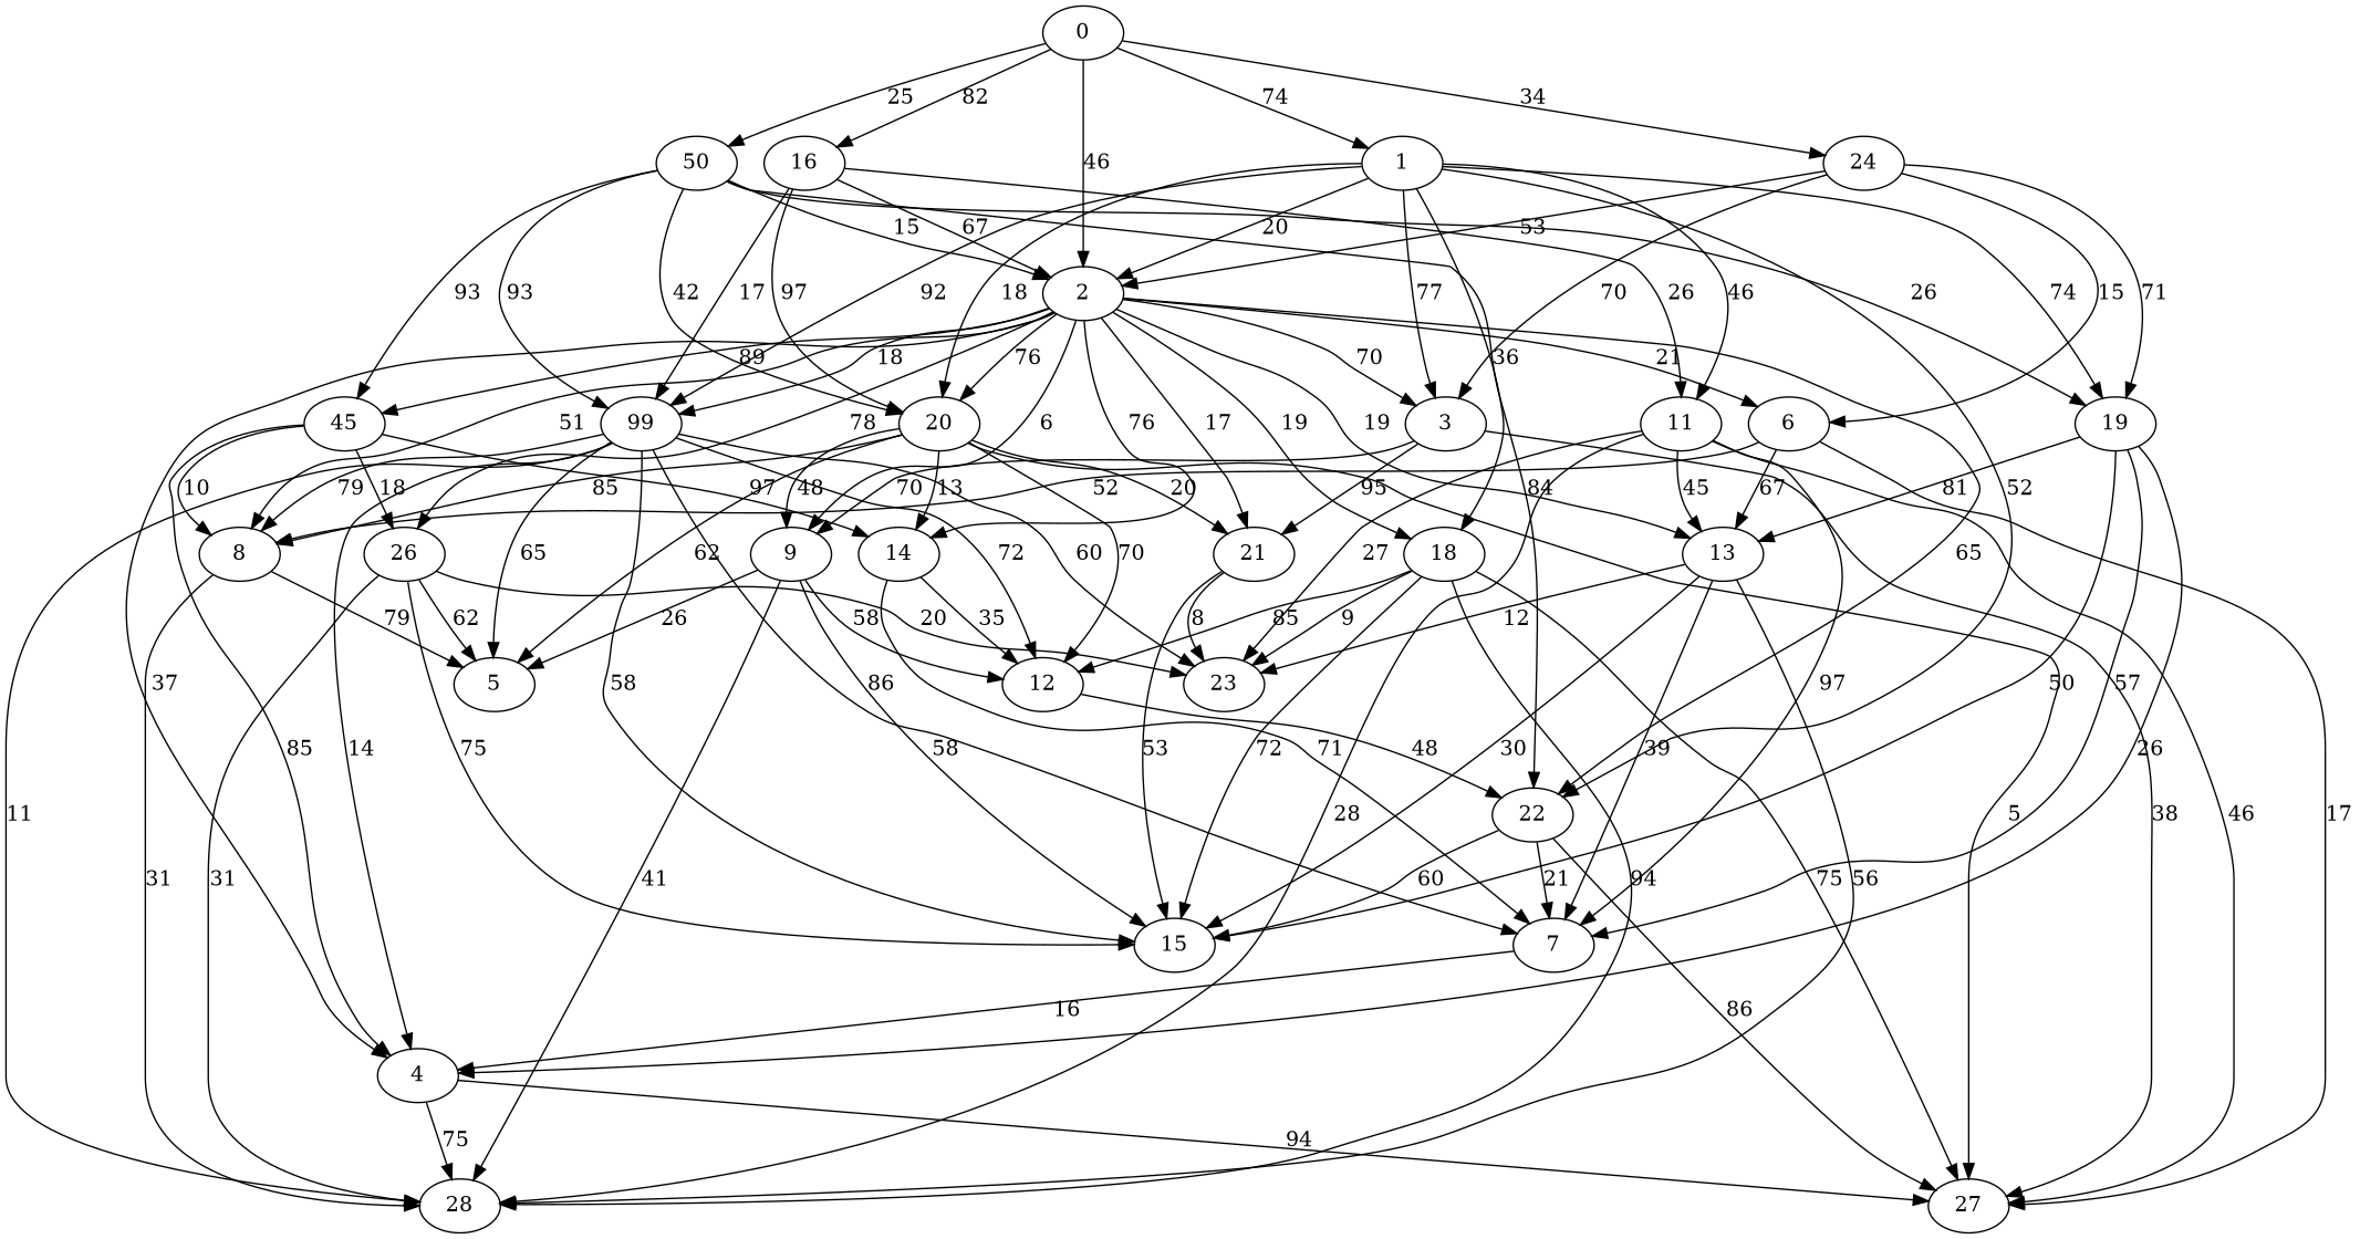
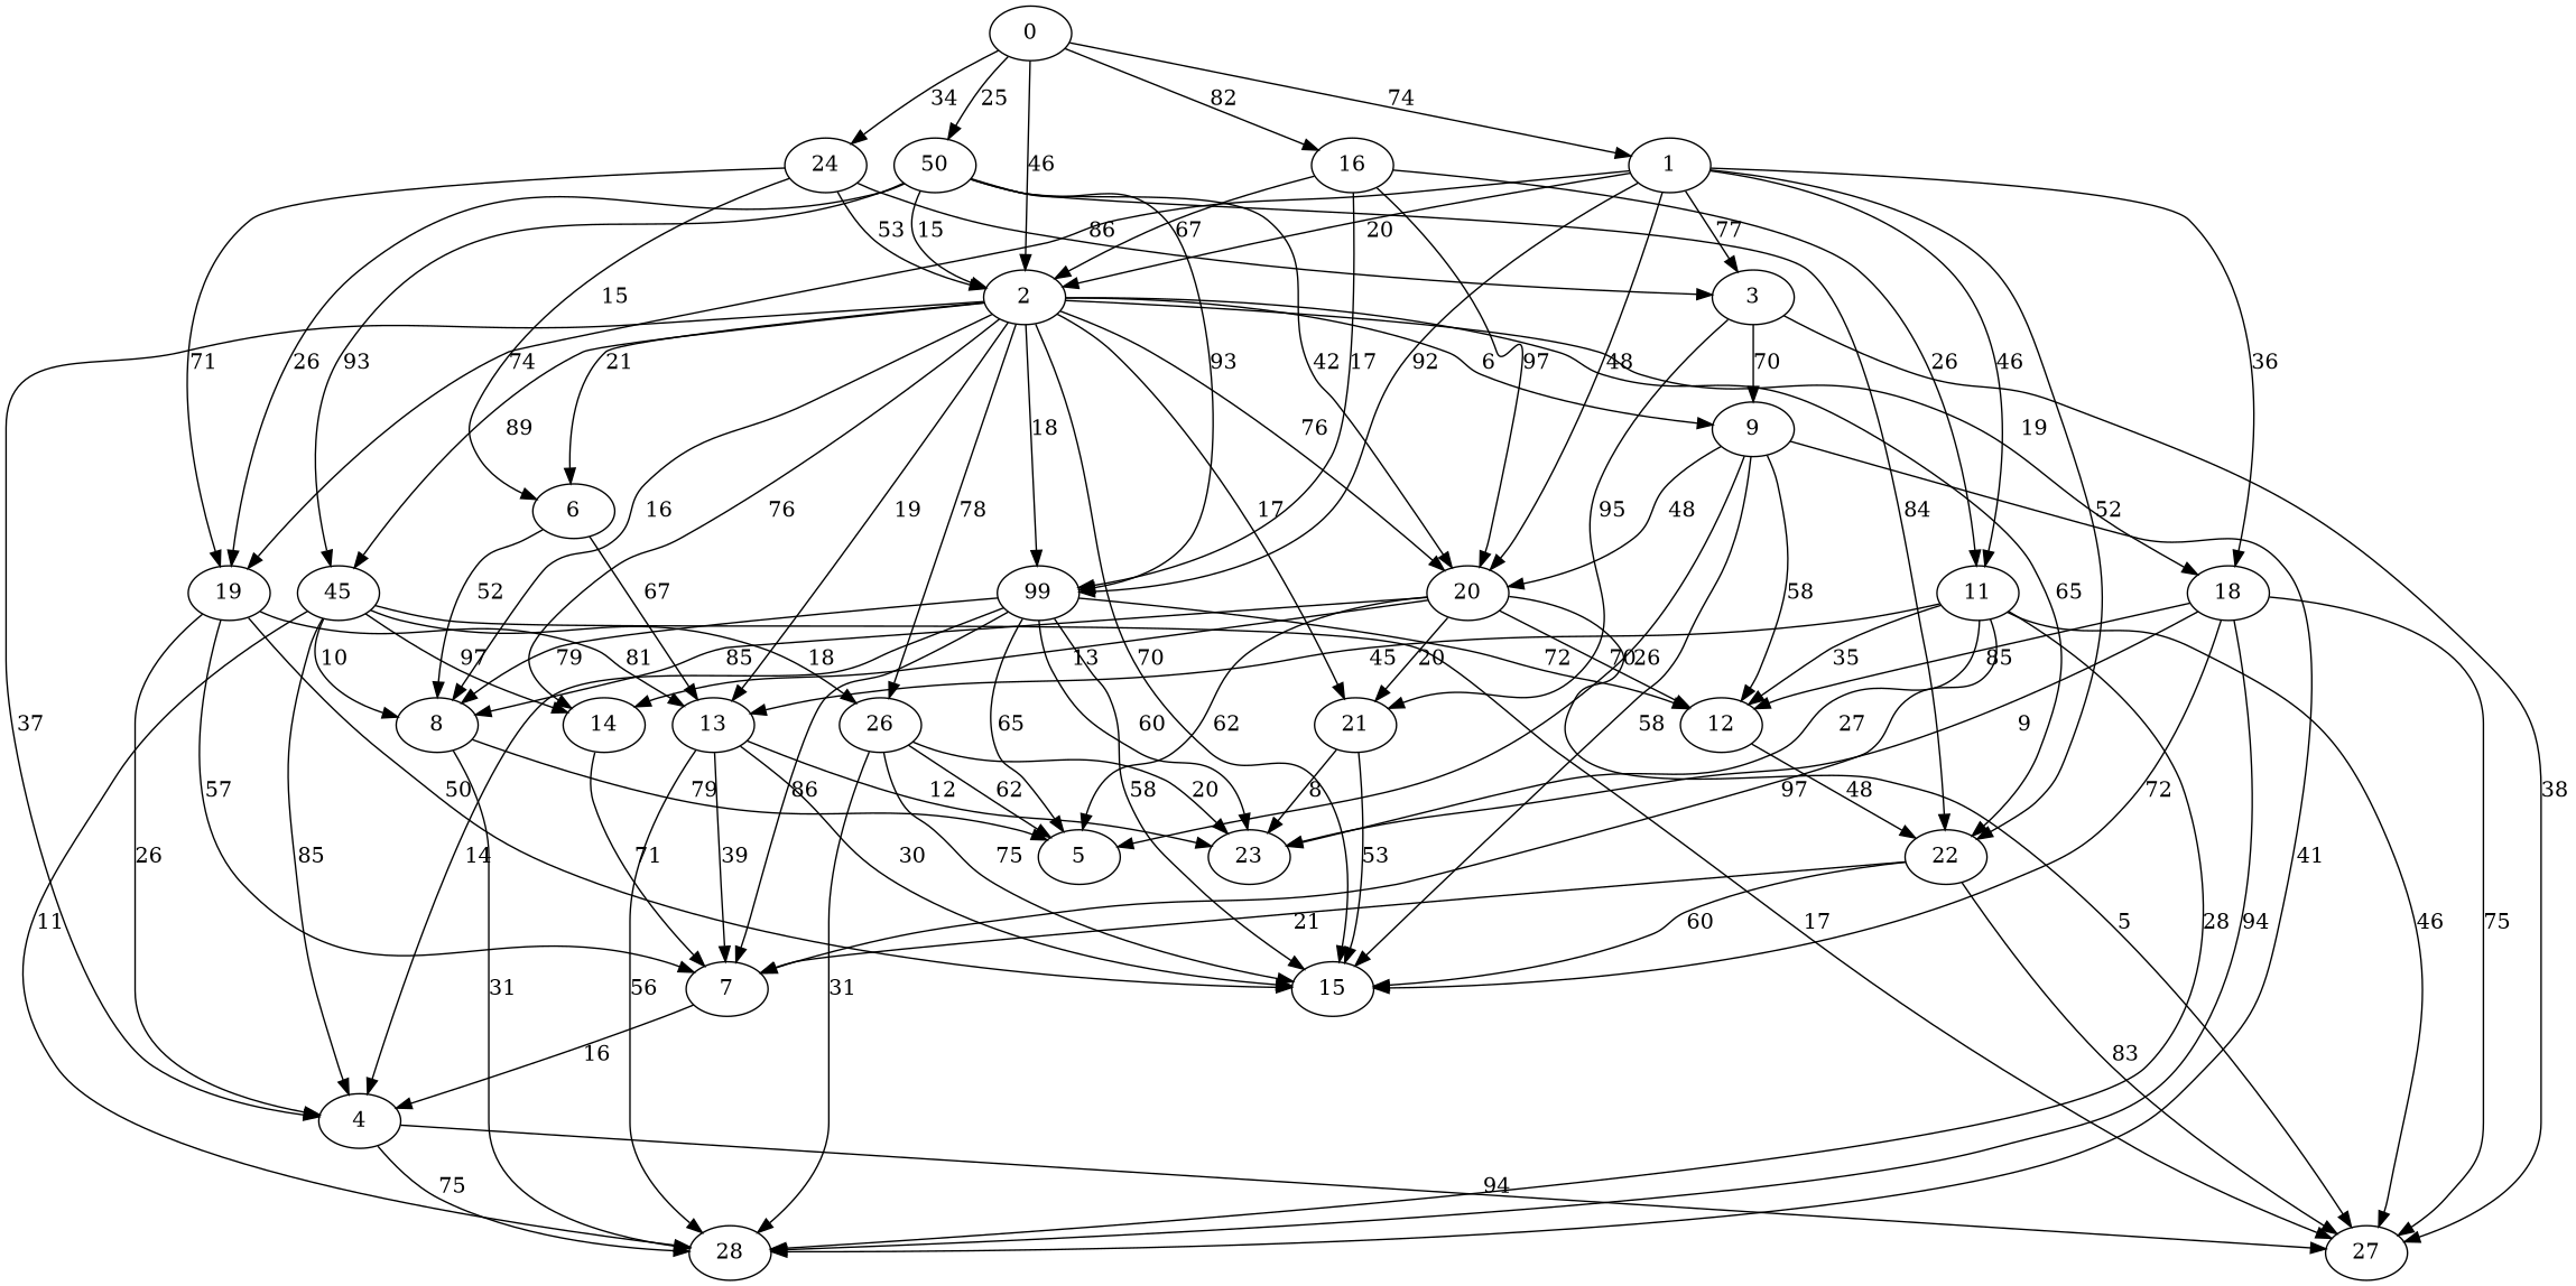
  digraph {
    0
    1
    n3 [label=50]
    16
    24
    2
    19
    20
    22
    n10 [label=99]
    11
    18
    3
    n14 [label=45]
    6
    9
    14
    26
    8
    21
    13
    4
    7
    15
    27
    5
    12
    23
    28
    0 -> 1 [label=74]
    0 -> n3 [label=25]
    0 -> 16 [label=82]
    0 -> 24 [label=34]
    0 -> 2 [label=46]
    1 -> 2 [label=20]
    1 -> 19 [label=74]
-   1 -> 20 [label=18]
+   1 -> 20 [label=48]
    1 -> 22 [label=52]
    1 -> n10 [label=92]
    1 -> 11 [label=46]
    1 -> 18 [label=36]
    1 -> 3 [label=77]
    n3 -> 2 [label=15]
    n3 -> 19 [label=26]
    n3 -> 20 [label=42]
    n3 -> 22 [label=84]
    n3 -> n10 [label=93]
    n3 -> n14 [label=93]
    16 -> 2 [label=67]
    16 -> 20 [label=97]
    16 -> n10 [label=17]
    16 -> 11 [label=26]
    24 -> 2 [label=53]
    24 -> 19 [label=71]
-   24 -> 3 [label=70]
+   24 -> 3 [label=86]
    24 -> 6 [label=15]
    2 -> 20 [label=76]
    2 -> 22 [label=65]
    2 -> n10 [label=18]
    2 -> 18 [label=19]
-   2 -> 3 [label=70]
+   2 -> 15 [label=70]
    2 -> n14 [label=89]
    2 -> 6 [label=21]
    2 -> 9 [label=6]
    2 -> 14 [label=76]
    2 -> 26 [label=78]
-   2 -> 8 [label=51]
+   2 -> 8 [label=16]
    2 -> 21 [label=17]
    2 -> 13 [label=19]
    2 -> 4 [label=37]
    19 -> 13 [label=81]
    19 -> 4 [label=26]
    19 -> 7 [label=57]
    19 -> 15 [label=50]
-   20 -> 9 [label=48]
+   9 -> 20 [label=48]
    20 -> 14 [label=13]
    20 -> 8 [label=85]
    20 -> 21 [label=20]
    20 -> 27 [label=5]
    20 -> 5 [label=62]
    20 -> 12 [label=70]
    22 -> 7 [label=21]
    22 -> 15 [label=60]
-   22 -> 27 [label=86]
+   22 -> 27 [label=83]
    n10 -> 8 [label=79]
    n10 -> 4 [label=14]
    n10 -> 7 [label=86]
    n10 -> 15 [label=58]
    n10 -> 5 [label=65]
    n10 -> 12 [label=72]
    n10 -> 23 [label=60]
    11 -> 13 [label=45]
    11 -> 7 [label=97]
    11 -> 27 [label=46]
    11 -> 23 [label=27]
    11 -> 28 [label=28]
    18 -> 15 [label=72]
    18 -> 27 [label=75]
    18 -> 12 [label=85]
    18 -> 23 [label=9]
    18 -> 28 [label=94]
    3 -> 9 [label=70]
    3 -> 21 [label=95]
    3 -> 27 [label=38]
    n14 -> 14 [label=97]
    n14 -> 26 [label=18]
    n14 -> 8 [label=10]
    n14 -> 4 [label=85]
-   n10 -> 28 [label=11]
+   n14 -> 28 [label=11]
    6 -> 8 [label=52]
    6 -> 13 [label=67]
-   6 -> 27 [label=17]
+   n14 -> 27 [label=17]
    9 -> 15 [label=58]
    9 -> 5 [label=26]
    9 -> 12 [label=58]
    9 -> 28 [label=41]
    14 -> 7 [label=71]
-   14 -> 12 [label=35]
+   11 -> 12 [label=35]
    26 -> 15 [label=75]
    26 -> 5 [label=62]
    26 -> 23 [label=20]
    26 -> 28 [label=31]
    8 -> 5 [label=79]
    8 -> 28 [label=31]
    21 -> 15 [label=53]
    21 -> 23 [label=8]
    13 -> 7 [label=39]
    13 -> 15 [label=30]
    13 -> 23 [label=12]
    13 -> 28 [label=56]
    4 -> 27 [label=94]
    4 -> 28 [label=75]
    7 -> 4 [label=16]
    12 -> 22 [label=48]
  }
